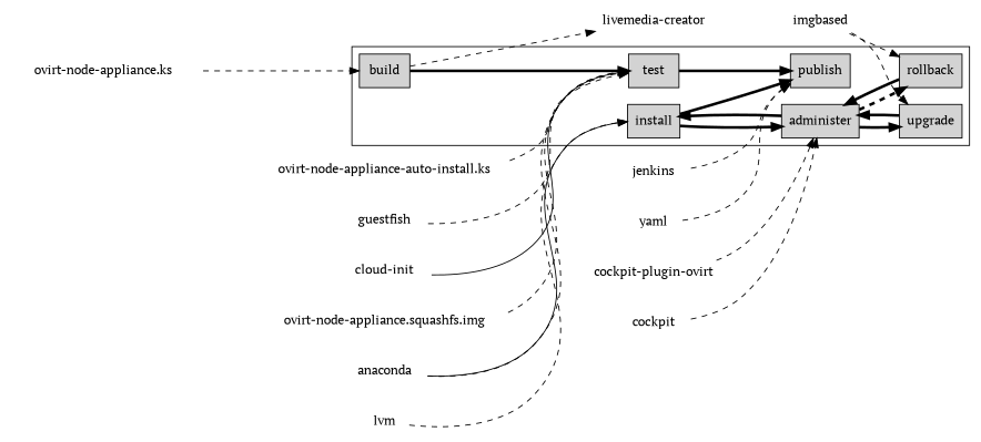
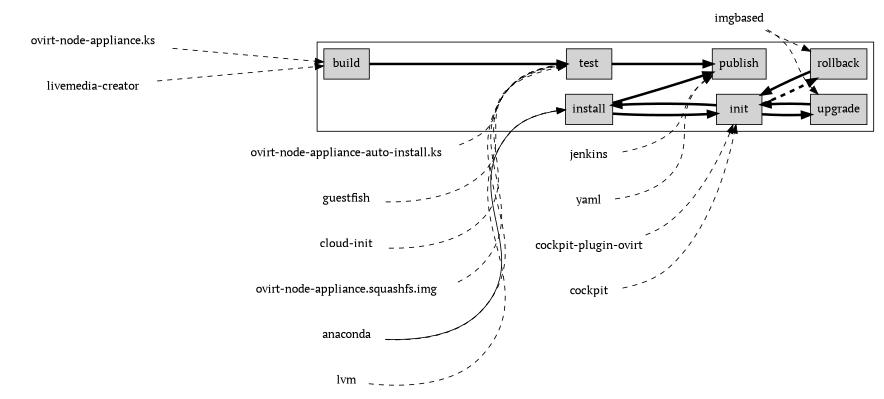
  digraph {
    fontname="PT Serif"
    rankdir=LR
    node [fontname="PT Serif" penwidth=0]
    edge [fontname="PT Serif" style=dashed]
    build [shape=box style=filled penwidth=""]
    test [shape=box style=filled penwidth=""]
    publish [shape=box style=filled penwidth=""]
    install [shape=box style=filled penwidth=""]
    upgrade [shape=box style=filled penwidth=""]
    rollback [shape=box style=filled penwidth=""]
-   administer [shape=box style=filled penwidth=""]
+   administer [shape=box style=filled label=init penwidth=""]
    n8 [label="ovirt-node-appliance.ks"]
    n9 [label="livemedia-creator"]
    n10 [label="cloud-init"]
    n11 [label="ovirt-node-appliance.squashfs.img"]
    n12 [label="ovirt-node-appliance-auto-install.ks"]
    guestfish
    anaconda
    jenkins
    yaml
    lvm
    n18 [label="cockpit-plugin-ovirt"]
    cockpit
    imgbased
    subgraph sub_1 {
      build
      test
      publish
      install
      upgrade
      rollback
      administer
    }
    subgraph sub_2 {
      build
      test
      publish
      install
      upgrade
      rollback
      administer
      n8
      n9
      n10
      n11
      n12
      guestfish
      anaconda
      jenkins
      yaml
      lvm
      n18
      cockpit
      imgbased
    }
    subgraph cluster_3 {
      build
      test
      publish
      install
      upgrade
      rollback
      administer
    }
    build -> test [penwidth=3.0 style=""]
    test -> publish [penwidth=3.0 style=""]
    install -> publish [penwidth=3.0 style=""]
    install -> administer [penwidth=3.0 style=""]
    upgrade -> administer [penwidth=3.0 style=""]
    rollback -> administer [penwidth=3.0 style=""]
    administer -> install [penwidth=3.0 style=""]
    administer -> upgrade [penwidth=3.0 style=""]
    administer -> rollback [penwidth=3.0]
    n8 -> build
-   build -> n9
-   n10 -> test [style=solid]
+   n9 -> build
+   n10 -> test
    n11 -> test
    n12 -> test
    guestfish -> test
    anaconda -> test
    anaconda -> install [style=solid]
    jenkins -> publish
    yaml -> publish
    lvm -> install
    n18 -> administer
    cockpit -> administer
    imgbased -> upgrade
    imgbased -> rollback
  }
